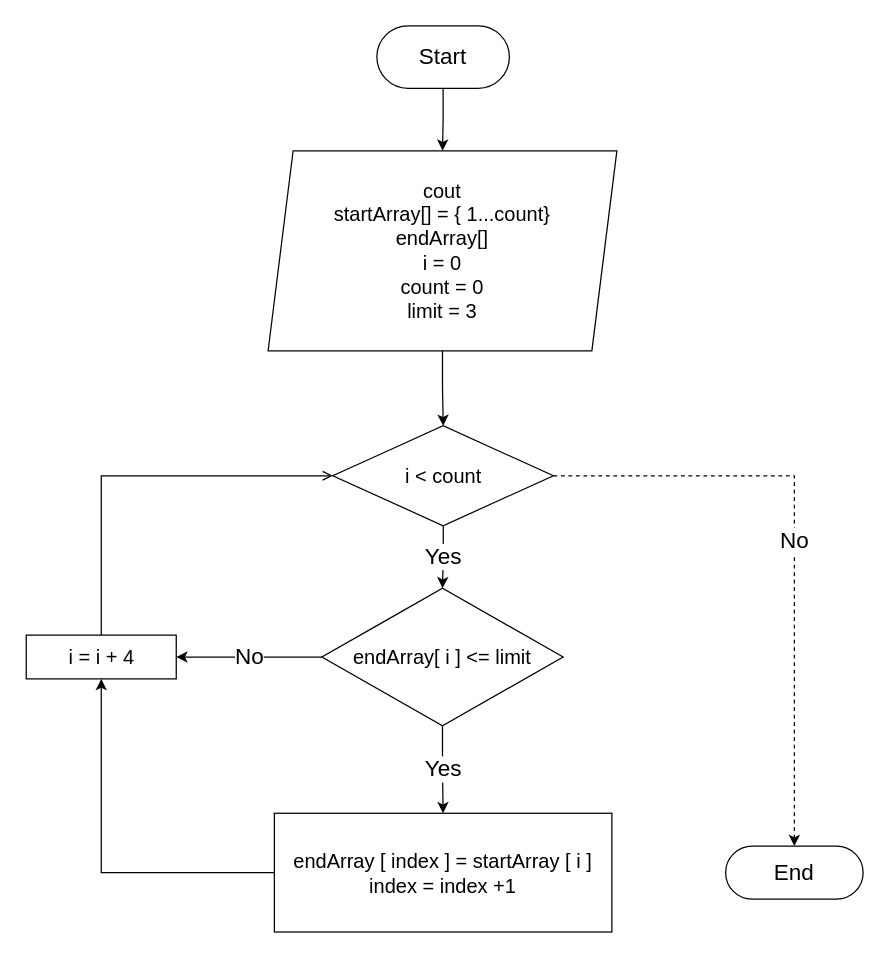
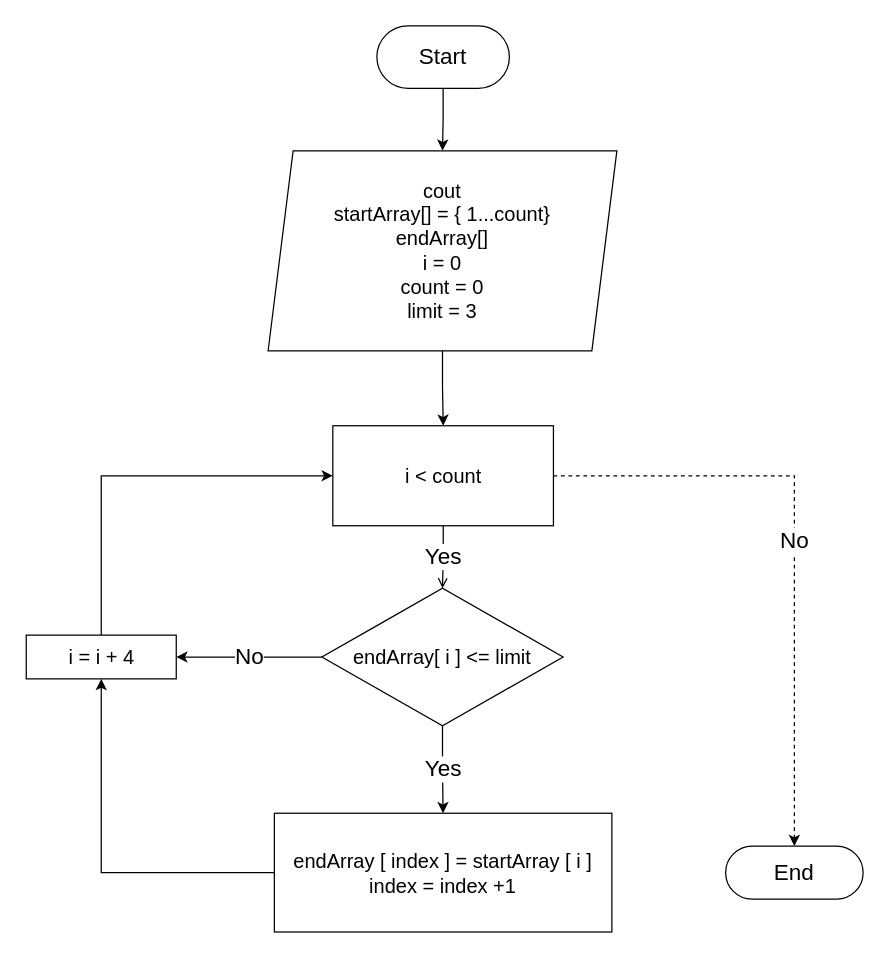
  <mxCell id="0" />
  <mxCell id="1" parent="0" />
  <mxCell id="2" value="" style="edgeStyle=orthogonalEdgeStyle;rounded=0;orthogonalLoop=1;jettySize=auto;html=1;fontSize=18;" edge="1" parent="1" source="3" target="5"><mxGeometry relative="1" as="geometry" /></mxCell>
  <mxCell id="3" value="&lt;font style=&quot;font-size: 18px;&quot;&gt;Start&lt;/font&gt;" style="rounded=1;whiteSpace=wrap;html=1;arcSize=50;" vertex="1" parent="1"><mxGeometry x="301" y="20" width="106" height="50" as="geometry" /></mxCell>
  <mxCell id="4" value="" style="edgeStyle=orthogonalEdgeStyle;rounded=0;orthogonalLoop=1;jettySize=auto;html=1;fontSize=18;" edge="1" parent="1" source="5" target="8"><mxGeometry relative="1" as="geometry" /></mxCell>
  <mxCell id="5" value="&lt;font size=&quot;3&quot;&gt;cout&lt;br&gt;startArray[] = { 1...count}&lt;br&gt;endArray[]&lt;br&gt;i = 0&lt;br&gt;count = 0&lt;br&gt;limit = 3&lt;br&gt;&lt;/font&gt;" style="shape=parallelogram;perimeter=parallelogramPerimeter;whiteSpace=wrap;html=1;fixedSize=1;rounded=1;arcSize=0;" vertex="1" parent="1"><mxGeometry x="214" y="120" width="279" height="160" as="geometry" /></mxCell>
- <mxCell id="6" value="Yes" style="edgeStyle=orthogonalEdgeStyle;rounded=0;orthogonalLoop=1;jettySize=auto;html=1;fontSize=18;" edge="1" parent="1" source="8" target="11"><mxGeometry relative="1" as="geometry" /></mxCell>
+ <mxCell id="6" value="Yes" style="edgeStyle=orthogonalEdgeStyle;rounded=0;orthogonalLoop=1;jettySize=auto;html=1;fontSize=18;endArrow=open;" edge="1" parent="1" source="8" target="11"><mxGeometry relative="1" as="geometry" /></mxCell>
  <mxCell id="7" value="No" style="edgeStyle=orthogonalEdgeStyle;rounded=0;orthogonalLoop=1;jettySize=auto;html=1;exitX=1;exitY=0.5;exitDx=0;exitDy=0;entryX=0.5;entryY=0;entryDx=0;entryDy=0;fontSize=18;dashed=1;" edge="1" parent="1" source="8" target="16"><mxGeometry relative="1" as="geometry" /></mxCell>
- <mxCell id="8" value="&lt;font size=&quot;3&quot;&gt;i &amp;lt; count&lt;/font&gt;" style="rhombus;whiteSpace=wrap;html=1;rounded=1;arcSize=0;" vertex="1" parent="1"><mxGeometry x="265.75" y="340" width="176.5" height="80" as="geometry" /></mxCell>
+ <mxCell id="8" value="&lt;font size=&quot;3&quot;&gt;i &amp;lt; count&lt;/font&gt;" style="whiteSpace=wrap;html=1;arcSize=0;rounded=1;" vertex="1" parent="1"><mxGeometry x="265.75" y="340" width="176.5" height="80" as="geometry" /></mxCell>
  <mxCell id="9" value="Yes" style="edgeStyle=orthogonalEdgeStyle;rounded=0;orthogonalLoop=1;jettySize=auto;html=1;fontSize=18;" edge="1" parent="1" source="11" target="13"><mxGeometry relative="1" as="geometry" /></mxCell>
  <mxCell id="10" value="No" style="edgeStyle=orthogonalEdgeStyle;rounded=0;orthogonalLoop=1;jettySize=auto;html=1;fontSize=18;" edge="1" parent="1" source="11" target="15"><mxGeometry relative="1" as="geometry" /></mxCell>
  <mxCell id="11" value="&lt;font size=&quot;3&quot;&gt;endArray[ i ] &amp;lt;= limit&lt;/font&gt;" style="rhombus;whiteSpace=wrap;html=1;rounded=1;arcSize=0;" vertex="1" parent="1"><mxGeometry x="257" y="470" width="193" height="110" as="geometry" /></mxCell>
  <mxCell id="12" style="edgeStyle=orthogonalEdgeStyle;rounded=0;orthogonalLoop=1;jettySize=auto;html=1;exitX=0;exitY=0.5;exitDx=0;exitDy=0;entryX=0.5;entryY=1;entryDx=0;entryDy=0;fontSize=18;" edge="1" parent="1" source="13" target="15"><mxGeometry relative="1" as="geometry" /></mxCell>
  <mxCell id="13" value="&lt;font size=&quot;3&quot;&gt;endArray [ index ] = startArray [ i ]&lt;br&gt;index = index +1&lt;br&gt;&lt;/font&gt;" style="whiteSpace=wrap;html=1;rounded=1;arcSize=0;" vertex="1" parent="1"><mxGeometry x="219" y="650" width="270" height="95" as="geometry" /></mxCell>
- <mxCell id="14" style="edgeStyle=orthogonalEdgeStyle;rounded=0;orthogonalLoop=1;jettySize=auto;html=1;exitX=0.5;exitY=0;exitDx=0;exitDy=0;entryX=0;entryY=0.5;entryDx=0;entryDy=0;fontSize=18;endArrow=open;" edge="1" parent="1" source="15" target="8"><mxGeometry relative="1" as="geometry" /></mxCell>
+ <mxCell id="14" style="edgeStyle=orthogonalEdgeStyle;rounded=0;orthogonalLoop=1;jettySize=auto;html=1;exitX=0.5;exitY=0;exitDx=0;exitDy=0;entryX=0;entryY=0.5;entryDx=0;entryDy=0;fontSize=18;" edge="1" parent="1" source="15" target="8"><mxGeometry relative="1" as="geometry" /></mxCell>
  <mxCell id="15" value="&lt;font size=&quot;3&quot;&gt;i = i + 4&lt;/font&gt;" style="whiteSpace=wrap;html=1;rounded=1;arcSize=0;" vertex="1" parent="1"><mxGeometry x="20.5" y="507.5" width="120" height="35" as="geometry" /></mxCell>
  <mxCell id="16" value="End" style="rounded=1;whiteSpace=wrap;html=1;fontSize=18;arcSize=50;" vertex="1" parent="1"><mxGeometry x="580" y="676.25" width="110" height="42.5" as="geometry" /></mxCell>
